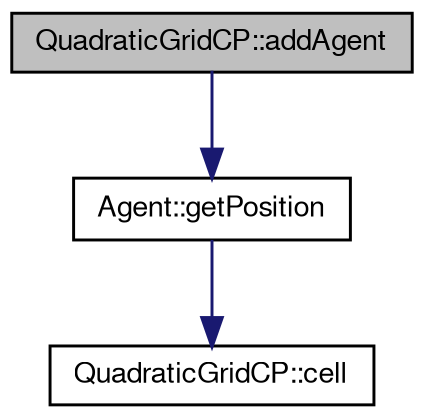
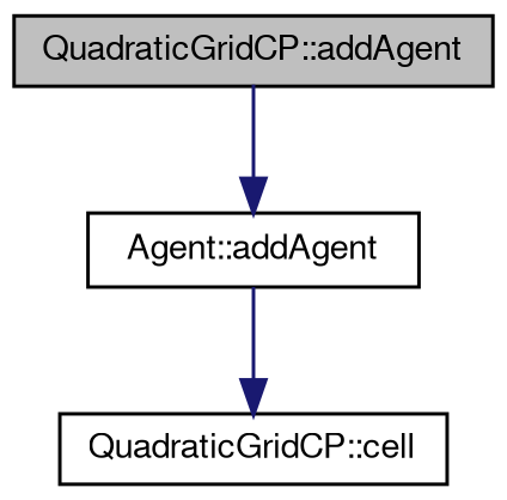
  digraph {
    rankdir=TB
    node [color=black fillcolor=white fontname=FreeSans fontsize=10 shape=record style=filled]
    edge [color=midnightblue fontname=FreeSans fontsize=10 labelfontname=FreeSans labelfontsize=10 style=solid]
    n1 [fillcolor=grey75 fontcolor=black height=0.2 label="QuadraticGridCP::addAgent" width=0.4]
-   n2 [height=0.2 label="Agent::getPosition" width=0.4]
+   n2 [height=0.2 label="Agent::addAgent" width=0.4]
    n3 [height=0.2 label="QuadraticGridCP::cell" width=0.4]
    n1 -> n2
    n2 -> n3
  }
